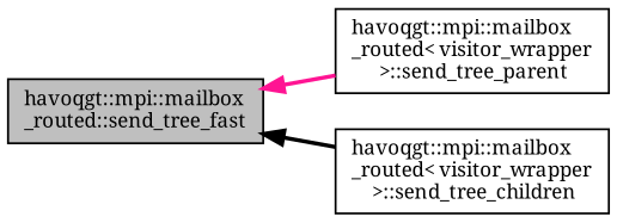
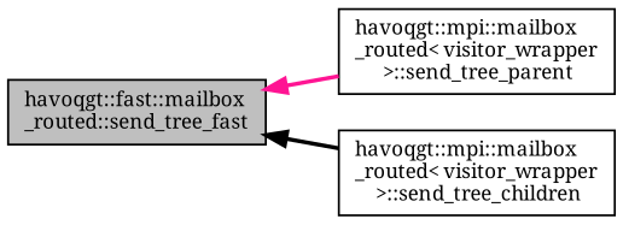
  digraph {
    rankdir=LR
    fontname="Noto Serif"
    node [color=black fillcolor=white fontname="Noto Serif" fontsize=10 shape=record style=filled]
    edge [dir=back fontname="Noto Serif" fontsize=10 labelfontname=Helvetica labelfontsize=10 style=bold]
-   n1 [fillcolor=grey75 fontcolor=black height=0.2 label="havoqgt::mpi::mailbox\l_routed::send_tree_fast" width=0.4]
+   n1 [fillcolor=grey75 fontcolor=black height=0.2 label="havoqgt::fast::mailbox\l_routed::send_tree_fast" width=0.4]
    n2 [height=0.2 label="havoqgt::mpi::mailbox\l_routed\< visitor_wrapper\l \>::send_tree_parent" width=0.4]
    n3 [height=0.2 label="havoqgt::mpi::mailbox\l_routed\< visitor_wrapper\l \>::send_tree_children" width=0.4]
    n1 -> n2 [color=deeppink]
    n1 -> n3 [color=black]
  }
